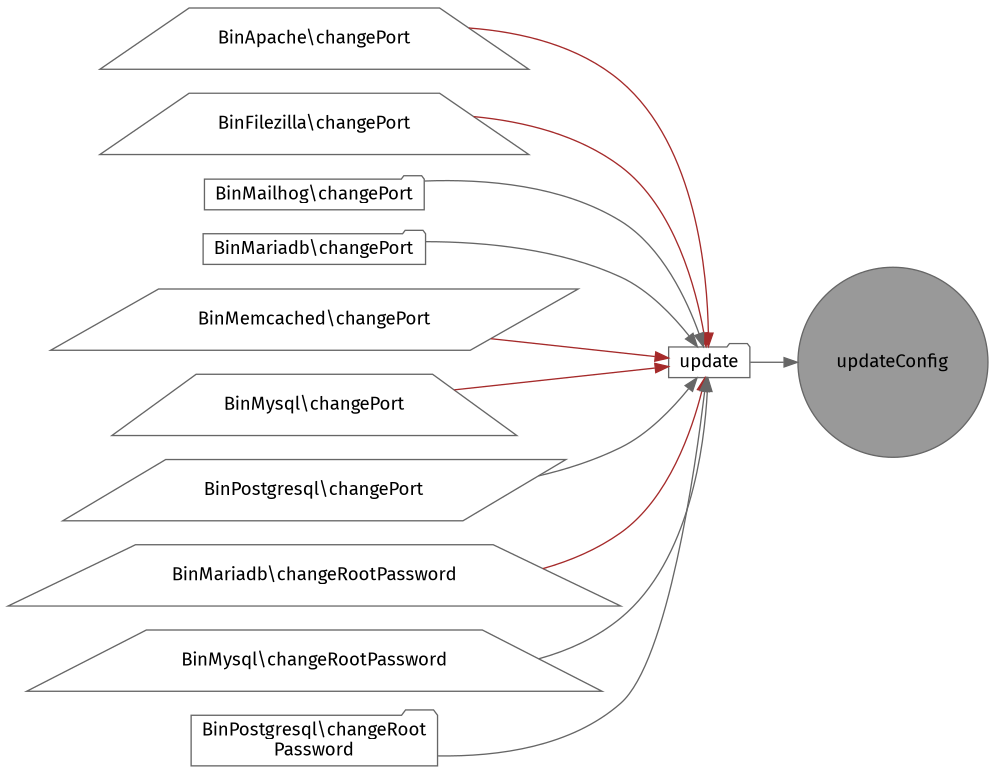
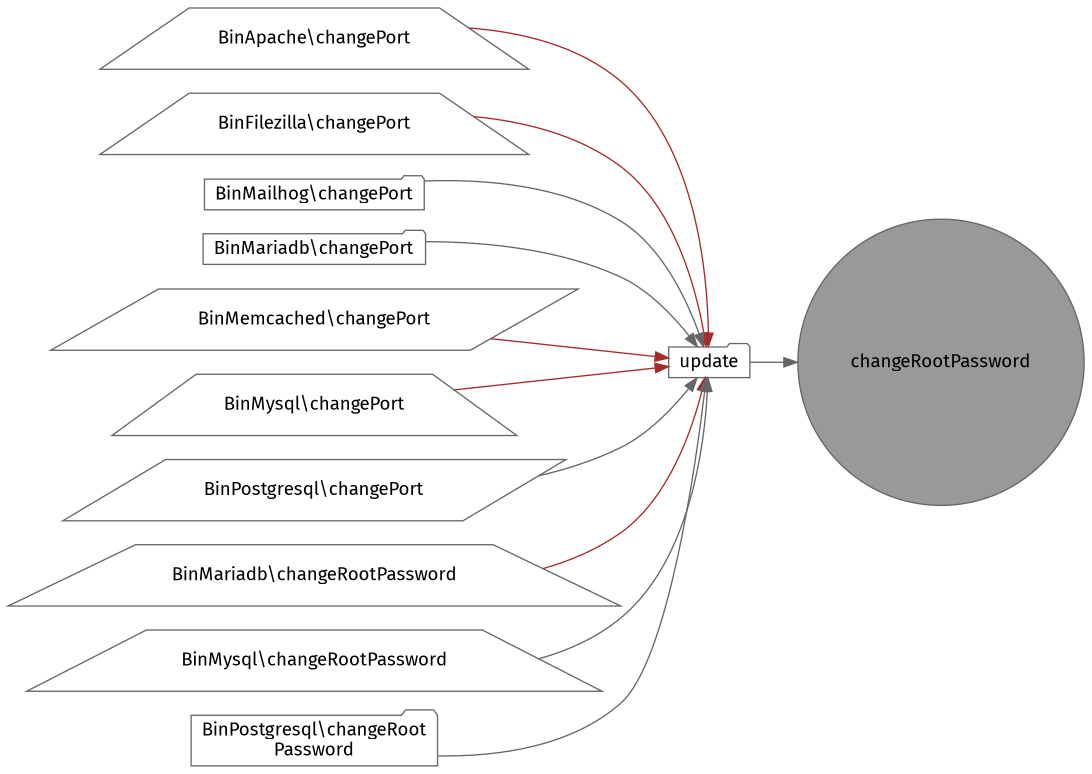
  digraph {
    rankdir=RL
    fontname="Fira Sans"
    node [color=grey40 fillcolor=white fontname="Fira Sans" fontsize=14 shape=trapezium style=filled]
    edge [color=gray40 dir=back fontname="Fira Sans" fontsize=14 labelfontname=Helvetica labelfontsize=14 style=solid]
-   n1 [color=gray40 fillcolor=grey60 fontcolor=black height=0.2 label=updateConfig shape=circle width=0.4]
+   n1 [color=gray40 fillcolor=grey60 fontcolor=black height=0.2 label=changeRootPassword shape=circle width=0.4]
    n2 [height=0.2 label=update shape=folder width=0.4]
    n3 [height=0.2 label="BinApache\\changePort" width=0.4]
    n4 [height=0.2 label="BinFilezilla\\changePort" width=0.4]
    n5 [height=0.2 label="BinMailhog\\changePort" shape=folder width=0.4]
    n6 [height=0.2 label="BinMariadb\\changePort" shape=folder width=0.4]
    n7 [height=0.2 label="BinMemcached\\changePort" shape=parallelogram width=0.4]
    n8 [height=0.2 label="BinMysql\\changePort" width=0.4]
    n9 [height=0.2 label="BinPostgresql\\changePort" shape=parallelogram width=0.4]
    n10 [height=0.2 label="BinMariadb\\changeRootPassword" width=0.4]
    n11 [height=0.2 label="BinMysql\\changeRootPassword" width=0.4]
    n12 [height=0.2 label="BinPostgresql\\changeRoot\lPassword" shape=folder width=0.4]
    n1 -> n2
    n2 -> n3 [color=brown]
    n2 -> n4 [color=brown]
    n2 -> n5
    n2 -> n6
    n2 -> n7 [color=brown]
    n2 -> n8 [color=brown]
    n2 -> n9
    n2 -> n10 [color=brown]
    n2 -> n11
    n2 -> n12
  }
